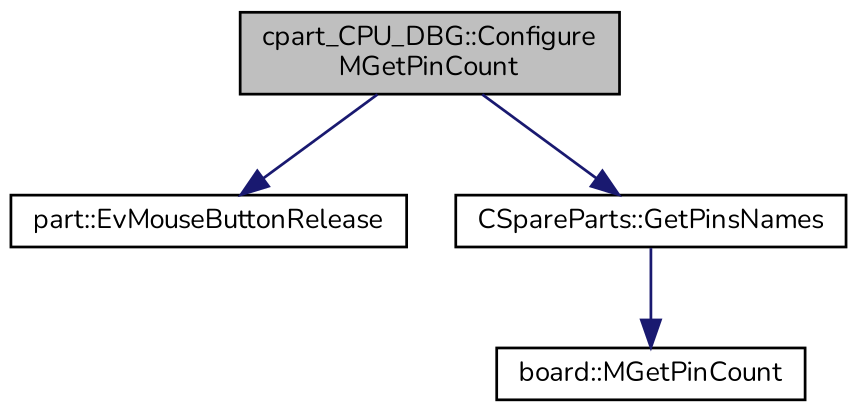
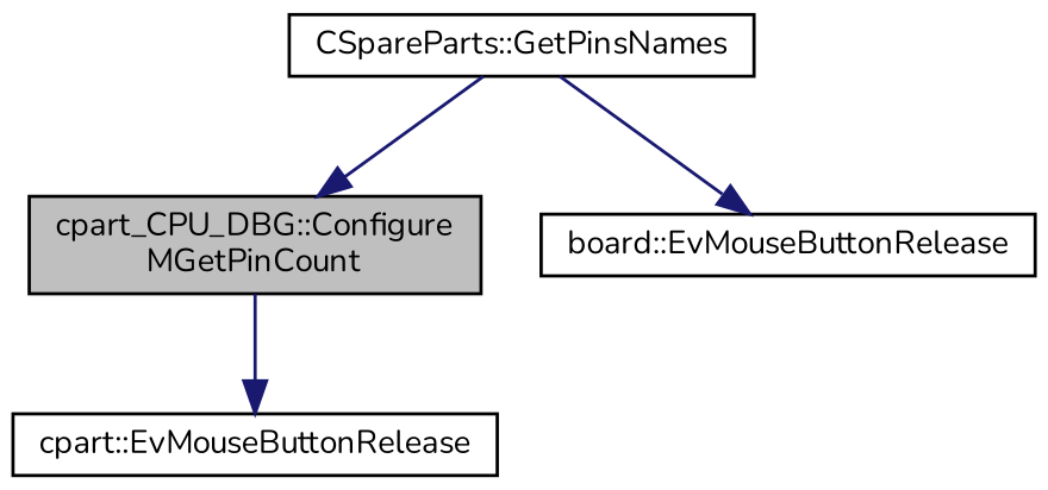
  digraph {
    fontname=Nunito
    rankdir=TB
    node [color=black fillcolor=white fontname=Nunito fontsize=10 shape=record style=filled]
    edge [color=midnightblue fontname=Nunito fontsize=10 labelfontname=Helvetica labelfontsize=10 style=solid]
    n1 [fillcolor=grey75 fontcolor=black height=0.2 label="cpart_CPU_DBG::Configure\lMGetPinCount" width=0.4]
-   n2 [height=0.2 label="part::EvMouseButtonRelease" width=0.4]
+   n2 [height=0.2 label="cpart::EvMouseButtonRelease" width=0.4]
    n3 [height=0.2 label="CSpareParts::GetPinsNames" width=0.4]
-   n4 [height=0.2 label="board::MGetPinCount" width=0.4]
+   n4 [height=0.2 label="board::EvMouseButtonRelease" width=0.4]
    n1 -> n2
-   n1 -> n3
+   n3 -> n1
    n3 -> n4
  }
